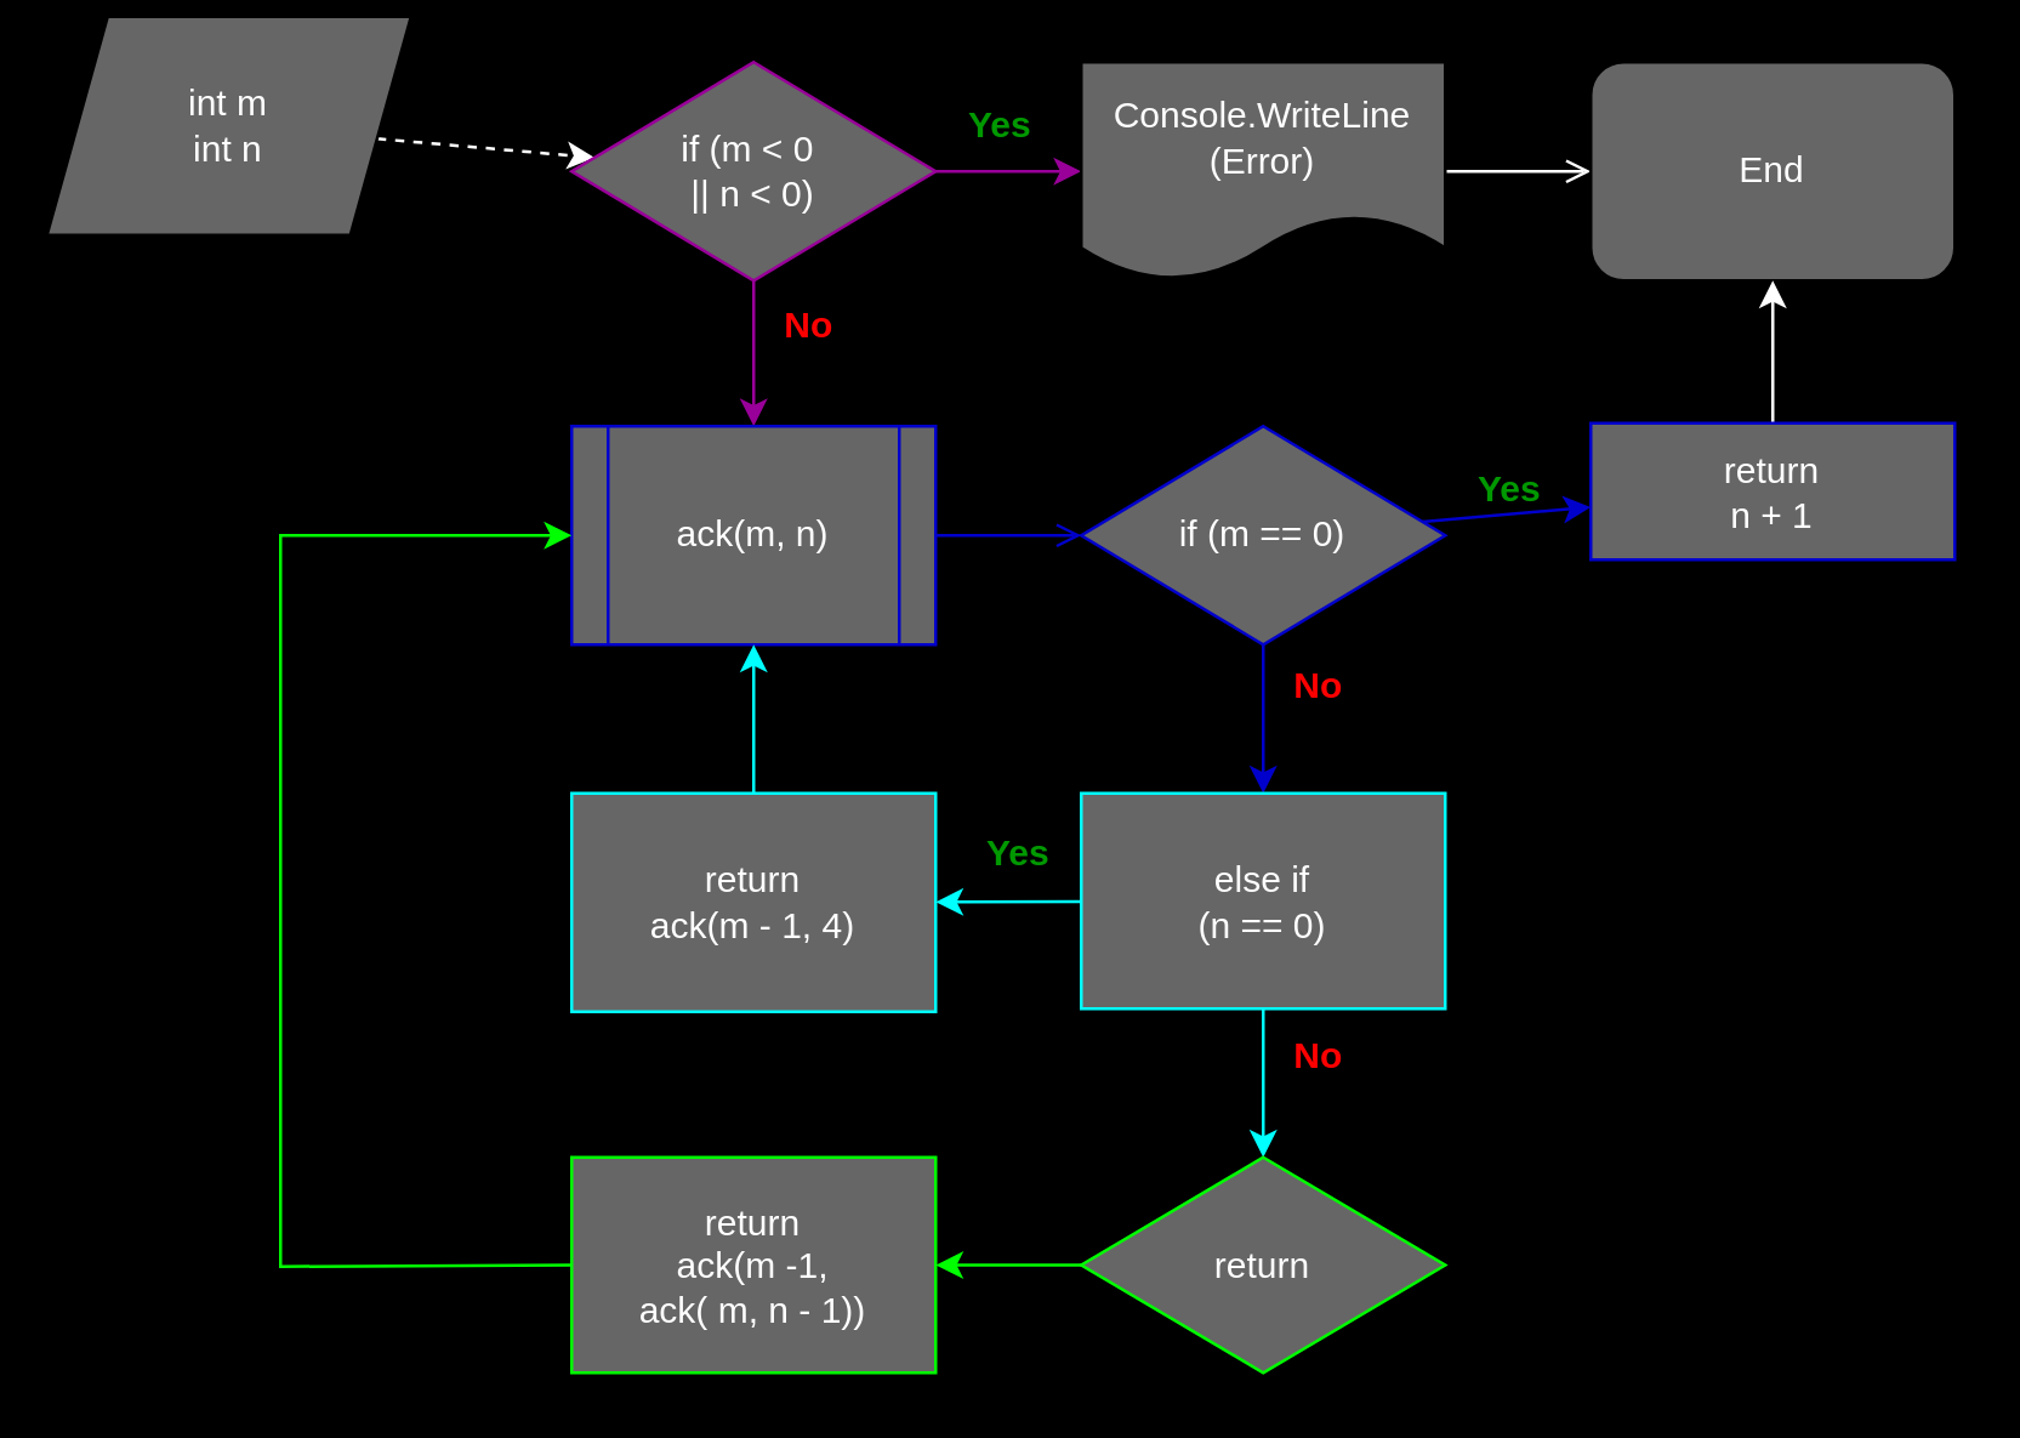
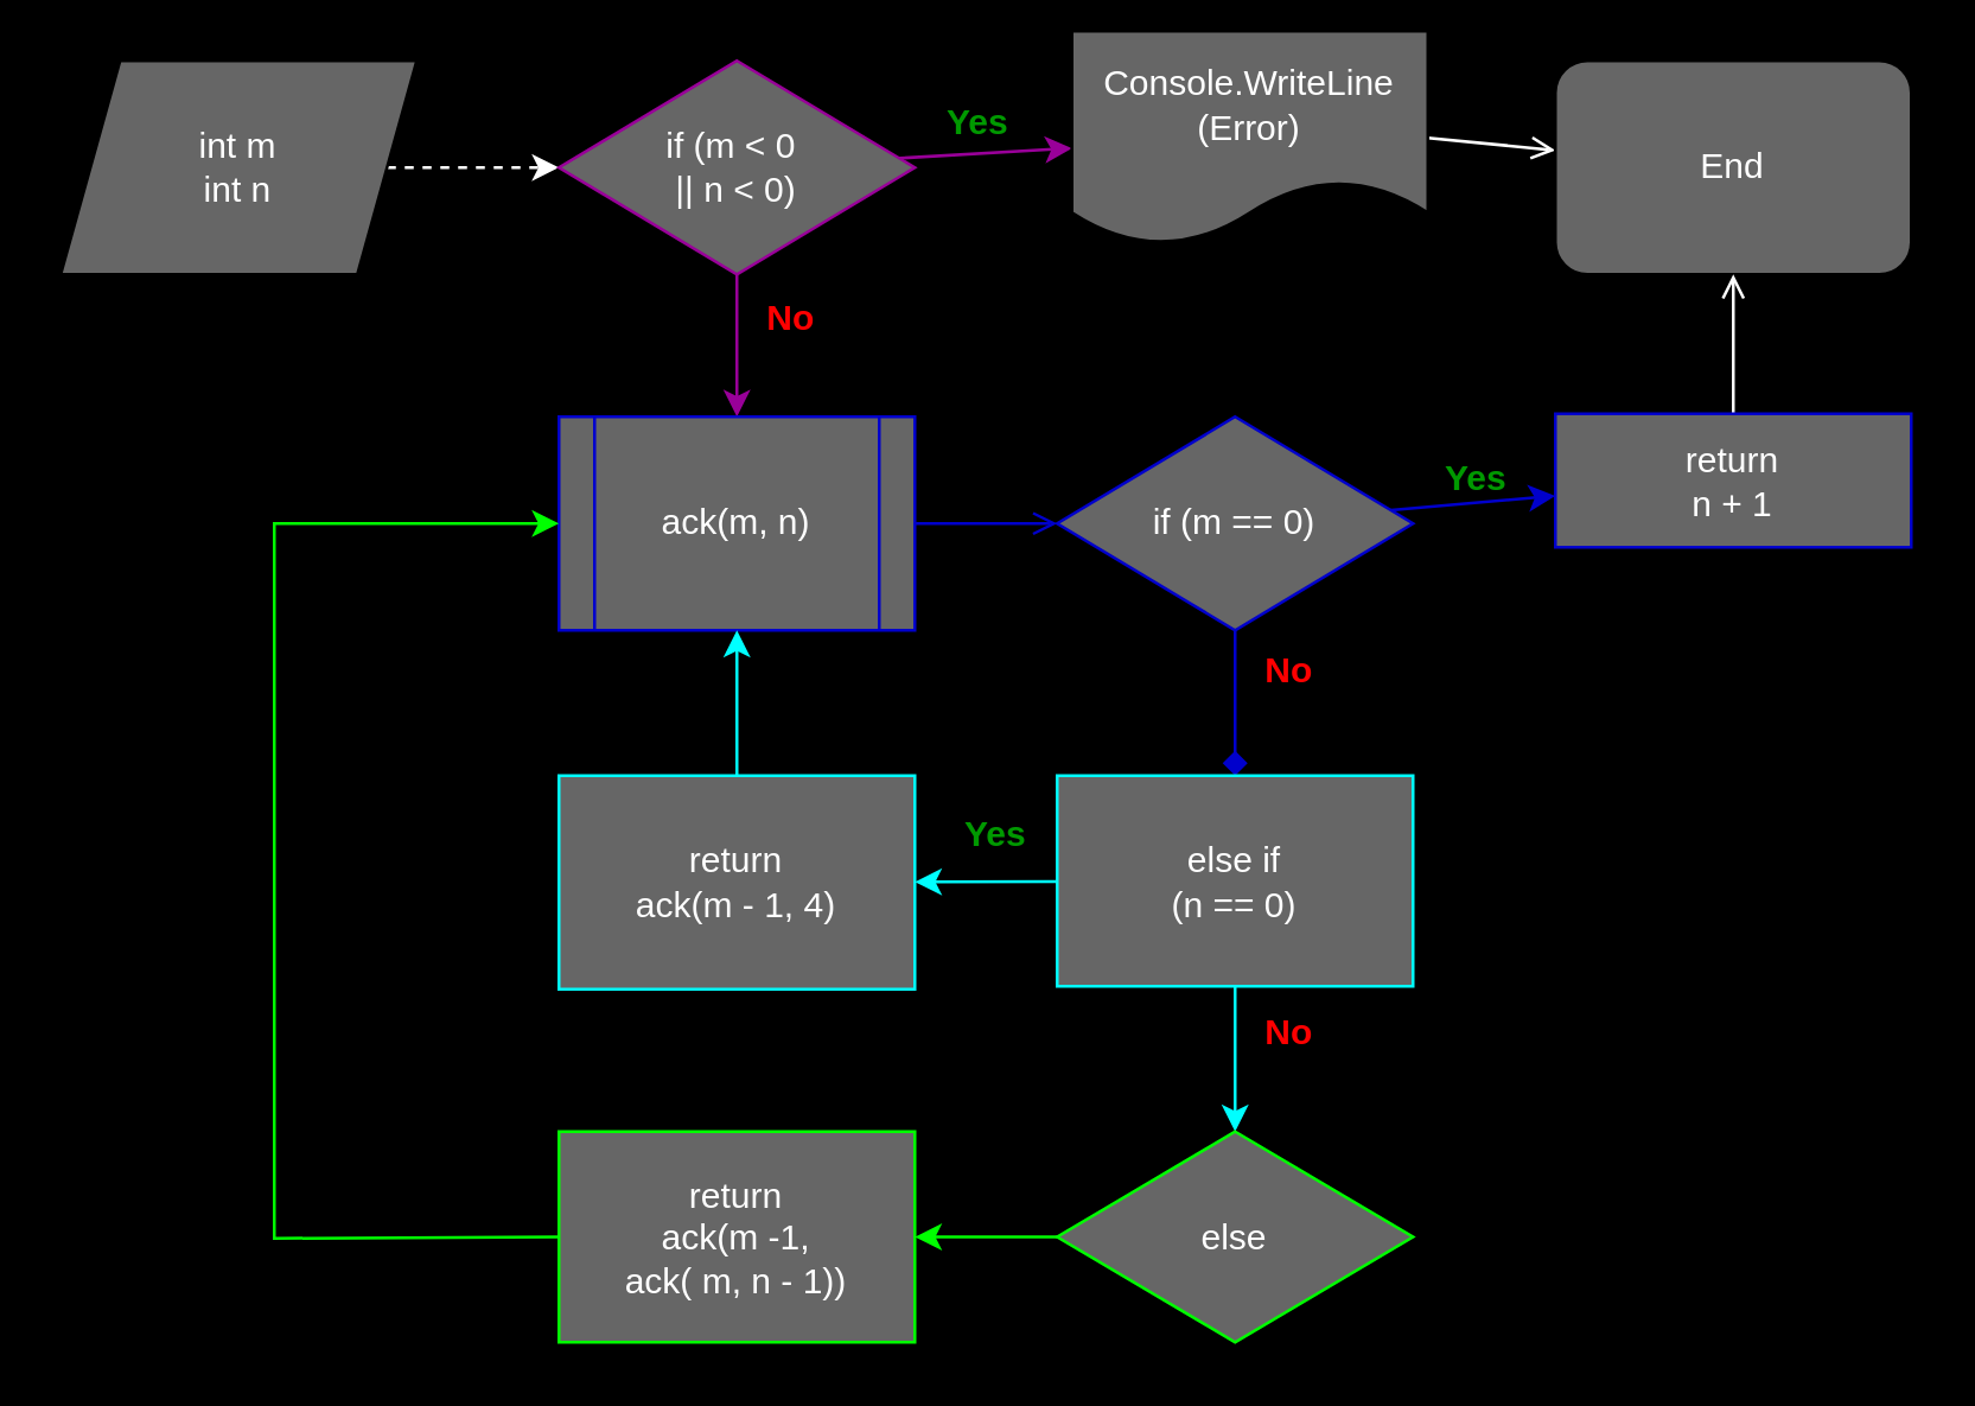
  <mxCell id="0" />
  <mxCell id="1" parent="0" />
  <mxCell id="2" value="" style="edgeStyle=none;rounded=0;html=1;strokeColor=#FFFFFF;fontColor=#FFFFFF;dashed=1;" parent="1" source="3" target="20" edge="1"><mxGeometry relative="1" as="geometry" /></mxCell>
- <mxCell id="3" value="int m&lt;br&gt;int n" style="shape=parallelogram;perimeter=parallelogramPerimeter;whiteSpace=wrap;html=1;fixedSize=1;fillColor=#666666;fontColor=#FFFFFF;" parent="1" vertex="1"><mxGeometry x="15" y="5" width="120" height="72" as="geometry" /></mxCell>
+ <mxCell id="3" value="int m&lt;br&gt;int n" style="shape=parallelogram;perimeter=parallelogramPerimeter;whiteSpace=wrap;html=1;fixedSize=1;fillColor=#666666;fontColor=#FFFFFF;" parent="1" vertex="1"><mxGeometry x="20" y="20" width="120" height="72" as="geometry" /></mxCell>
  <mxCell id="4" value="" style="edgeStyle=none;rounded=0;html=1;strokeColor=#990099;fontColor=#FFFFFF;" parent="1" source="20" target="7" edge="1"><mxGeometry relative="1" as="geometry"><Array as="points" /></mxGeometry></mxCell>
  <mxCell id="5" value="" style="edgeStyle=none;rounded=0;html=1;strokeColor=#990099;fontColor=#00CC00;" parent="1" source="20" target="11" edge="1"><mxGeometry relative="1" as="geometry" /></mxCell>
  <mxCell id="6" value="" style="edgeStyle=none;rounded=0;html=1;strokeColor=#FFFFFF;fontColor=#FFFFFF;exitX=1;exitY=0.5;exitDx=0;exitDy=0;endArrow=open;" parent="1" source="7" target="8" edge="1"><mxGeometry relative="1" as="geometry"><Array as="points" /></mxGeometry></mxCell>
- <mxCell id="7" value="Console.WriteLine&lt;br&gt;(Error)" style="shape=document;whiteSpace=wrap;html=1;boundedLbl=1;fontColor=#FFFFFF;fillColor=#666666;" parent="1" vertex="1"><mxGeometry x="356" y="20" width="120" height="72" as="geometry" /></mxCell>
+ <mxCell id="7" value="Console.WriteLine&lt;br&gt;(Error)" style="shape=document;whiteSpace=wrap;html=1;boundedLbl=1;fontColor=#FFFFFF;fillColor=#666666;" parent="1" vertex="1"><mxGeometry x="361" y="10" width="120" height="72" as="geometry" /></mxCell>
  <mxCell id="8" value="End" style="rounded=1;whiteSpace=wrap;html=1;fontColor=#FFFFFF;fillColor=#666666;" parent="1" vertex="1"><mxGeometry x="524" y="20" width="120" height="72" as="geometry" /></mxCell>
  <mxCell id="9" value="Yes" style="text;html=1;align=center;verticalAlign=middle;resizable=0;points=[];autosize=1;strokeColor=none;fillColor=none;fontColor=#009900;fontStyle=1" parent="1" vertex="1"><mxGeometry x="314" y="266" width="42" height="30" as="geometry" /></mxCell>
  <mxCell id="10" value="" style="edgeStyle=none;rounded=0;html=1;strokeColor=#0000CC;fontColor=#FFFFFF;endArrow=open;" parent="1" source="11" target="15" edge="1"><mxGeometry relative="1" as="geometry" /></mxCell>
  <mxCell id="11" value="&lt;font color=&quot;#ffffff&quot;&gt;ack(m, n)&lt;/font&gt;" style="shape=process;whiteSpace=wrap;html=1;backgroundOutline=1;fontColor=#00CC00;fillColor=#666666;strokeColor=#0000CC;" parent="1" vertex="1"><mxGeometry x="188" y="140" width="120" height="72" as="geometry" /></mxCell>
  <mxCell id="12" value="&lt;b&gt;No&lt;/b&gt;" style="text;html=1;align=center;verticalAlign=middle;resizable=0;points=[];autosize=1;strokeColor=none;fillColor=none;fontColor=#FF0000;" parent="1" vertex="1"><mxGeometry x="416" y="333" width="35" height="30" as="geometry" /></mxCell>
- <mxCell id="13" value="" style="edgeStyle=none;rounded=0;html=1;strokeColor=#0000CC;fontColor=#FFFFFF;" parent="1" source="15" target="18" edge="1"><mxGeometry relative="1" as="geometry" /></mxCell>
+ <mxCell id="13" value="" style="edgeStyle=none;rounded=0;html=1;strokeColor=#0000CC;fontColor=#FFFFFF;endArrow=diamond;" parent="1" source="15" target="18" edge="1"><mxGeometry relative="1" as="geometry" /></mxCell>
  <mxCell id="14" value="" style="edgeStyle=none;rounded=0;html=1;strokeColor=#0000CC;fontColor=#009900;" parent="1" source="15" target="25" edge="1"><mxGeometry relative="1" as="geometry" /></mxCell>
  <mxCell id="15" value="if (m == 0)" style="rhombus;whiteSpace=wrap;html=1;strokeColor=#0000CC;fontColor=#FFFFFF;fillColor=#666666;" parent="1" vertex="1"><mxGeometry x="356" y="140" width="120" height="72" as="geometry" /></mxCell>
  <mxCell id="16" value="" style="edgeStyle=none;rounded=0;html=1;strokeColor=#00FFFF;fontColor=#FFFFFF;" parent="1" source="18" target="22" edge="1"><mxGeometry relative="1" as="geometry" /></mxCell>
  <mxCell id="17" value="" style="edgeStyle=none;rounded=0;html=1;strokeColor=#00FFFF;fontColor=#FFFFFF;" parent="1" source="18" target="23" edge="1"><mxGeometry relative="1" as="geometry" /></mxCell>
  <mxCell id="18" value="&lt;font color=&quot;#ffffff&quot;&gt;else if&lt;br&gt;(n == 0)&lt;br&gt;&lt;/font&gt;" style="whiteSpace=wrap;html=1;strokeColor=#00FFFF;fontColor=#00CC00;fillColor=#666666;rounded=0;" parent="1" vertex="1"><mxGeometry x="356" y="261" width="120" height="71" as="geometry" /></mxCell>
  <mxCell id="19" value="" style="edgeStyle=none;rounded=0;html=1;strokeColor=#00FFFF;fontColor=#FFFFFF;entryX=0.5;entryY=1;entryDx=0;entryDy=0;" parent="1" source="23" target="11" edge="1"><mxGeometry relative="1" as="geometry"><mxPoint x="248" y="382" as="sourcePoint" /><Array as="points" /></mxGeometry></mxCell>
  <mxCell id="20" value="if (m &amp;lt; 0&amp;nbsp;&lt;br&gt;|| n &amp;lt; 0)" style="rhombus;whiteSpace=wrap;html=1;fontColor=#FFFFFF;fillColor=#666666;strokeColor=#990099;" parent="1" vertex="1"><mxGeometry x="188" y="20" width="120" height="72" as="geometry" /></mxCell>
  <mxCell id="21" value="" style="edgeStyle=none;rounded=0;html=1;strokeColor=#00FF00;fontColor=#FFFFFF;" parent="1" source="22" target="27" edge="1"><mxGeometry relative="1" as="geometry" /></mxCell>
- <mxCell id="22" value="return" style="rhombus;whiteSpace=wrap;html=1;strokeColor=#00FF00;fontColor=#FFFFFF;fillColor=#666666;" parent="1" vertex="1"><mxGeometry x="356" y="381" width="120" height="71" as="geometry" /></mxCell>
+ <mxCell id="22" value="else" style="rhombus;whiteSpace=wrap;html=1;strokeColor=#00FF00;fontColor=#FFFFFF;fillColor=#666666;" parent="1" vertex="1"><mxGeometry x="356" y="381" width="120" height="71" as="geometry" /></mxCell>
  <mxCell id="23" value="return&lt;br&gt;ack(m - 1, 4)" style="rounded=0;whiteSpace=wrap;html=1;strokeColor=#00FFFF;fontColor=#FFFFFF;fillColor=#666666;" parent="1" vertex="1"><mxGeometry x="188" y="261" width="120" height="72" as="geometry" /></mxCell>
- <mxCell id="24" value="" style="edgeStyle=none;rounded=0;html=1;strokeColor=#FFFFFF;fontColor=#FFFFFF;entryX=0.5;entryY=1;entryDx=0;entryDy=0;" parent="1" source="25" target="8" edge="1"><mxGeometry relative="1" as="geometry"><mxPoint x="584" y="212" as="targetPoint" /></mxGeometry></mxCell>
+ <mxCell id="24" value="" style="edgeStyle=none;rounded=0;html=1;strokeColor=#FFFFFF;fontColor=#FFFFFF;entryX=0.5;entryY=1;entryDx=0;entryDy=0;endArrow=open;" parent="1" source="25" target="8" edge="1"><mxGeometry relative="1" as="geometry"><mxPoint x="584" y="212" as="targetPoint" /></mxGeometry></mxCell>
  <mxCell id="25" value="return&lt;br&gt;n + 1" style="rounded=0;whiteSpace=wrap;html=1;strokeColor=#0000CC;fontColor=#FFFFFF;fillColor=#666666;" parent="1" vertex="1"><mxGeometry x="524" y="139" width="120" height="45" as="geometry" /></mxCell>
  <mxCell id="26" style="edgeStyle=none;rounded=0;html=1;entryX=0;entryY=0.5;entryDx=0;entryDy=0;strokeColor=#00FF00;fontColor=#FFFFFF;exitX=0;exitY=0.5;exitDx=0;exitDy=0;" parent="1" source="27" target="11" edge="1"><mxGeometry relative="1" as="geometry"><Array as="points"><mxPoint x="92" y="417" /><mxPoint x="92" y="176" /></Array></mxGeometry></mxCell>
  <mxCell id="27" value="return&lt;br&gt;ack(m -1, &lt;br&gt;ack( m, n - 1))" style="rounded=0;whiteSpace=wrap;html=1;strokeColor=#00FF00;fontColor=#FFFFFF;fillColor=#666666;" parent="1" vertex="1"><mxGeometry x="188" y="381" width="120" height="71" as="geometry" /></mxCell>
  <mxCell id="28" value="&lt;b&gt;No&lt;/b&gt;" style="text;html=1;align=center;verticalAlign=middle;resizable=0;points=[];autosize=1;strokeColor=none;fillColor=none;fontColor=#FF0000;" parent="1" vertex="1"><mxGeometry x="248" y="92" width="35" height="30" as="geometry" /></mxCell>
  <mxCell id="29" value="&lt;b&gt;No&lt;/b&gt;" style="text;html=1;align=center;verticalAlign=middle;resizable=0;points=[];autosize=1;strokeColor=none;fillColor=none;fontColor=#FF0000;" parent="1" vertex="1"><mxGeometry x="416" y="211" width="35" height="30" as="geometry" /></mxCell>
  <mxCell id="30" value="Yes" style="text;html=1;align=center;verticalAlign=middle;resizable=0;points=[];autosize=1;strokeColor=none;fillColor=none;fontColor=#009900;fontStyle=1" parent="1" vertex="1"><mxGeometry x="476" y="146" width="42" height="30" as="geometry" /></mxCell>
  <mxCell id="31" value="Yes" style="text;html=1;align=center;verticalAlign=middle;resizable=0;points=[];autosize=1;strokeColor=none;fillColor=none;fontColor=#009900;fontStyle=1" parent="1" vertex="1"><mxGeometry x="308" y="26" width="42" height="30" as="geometry" /></mxCell>
